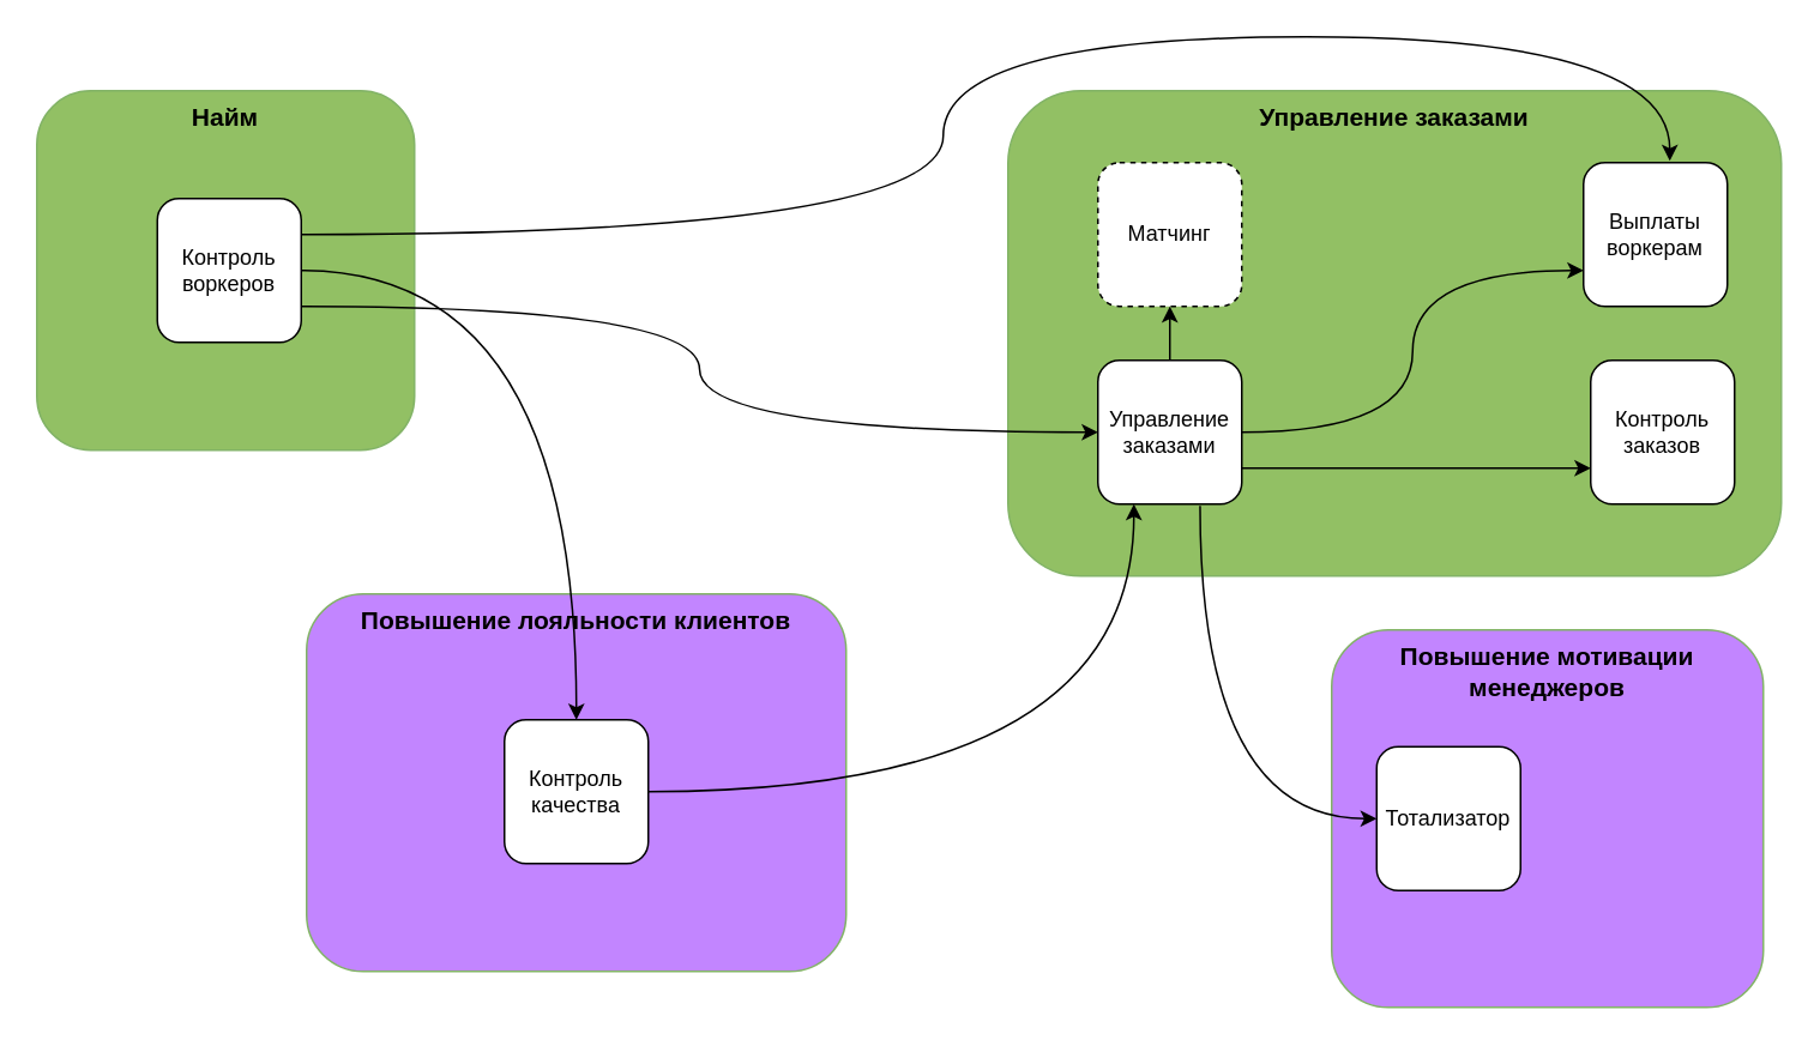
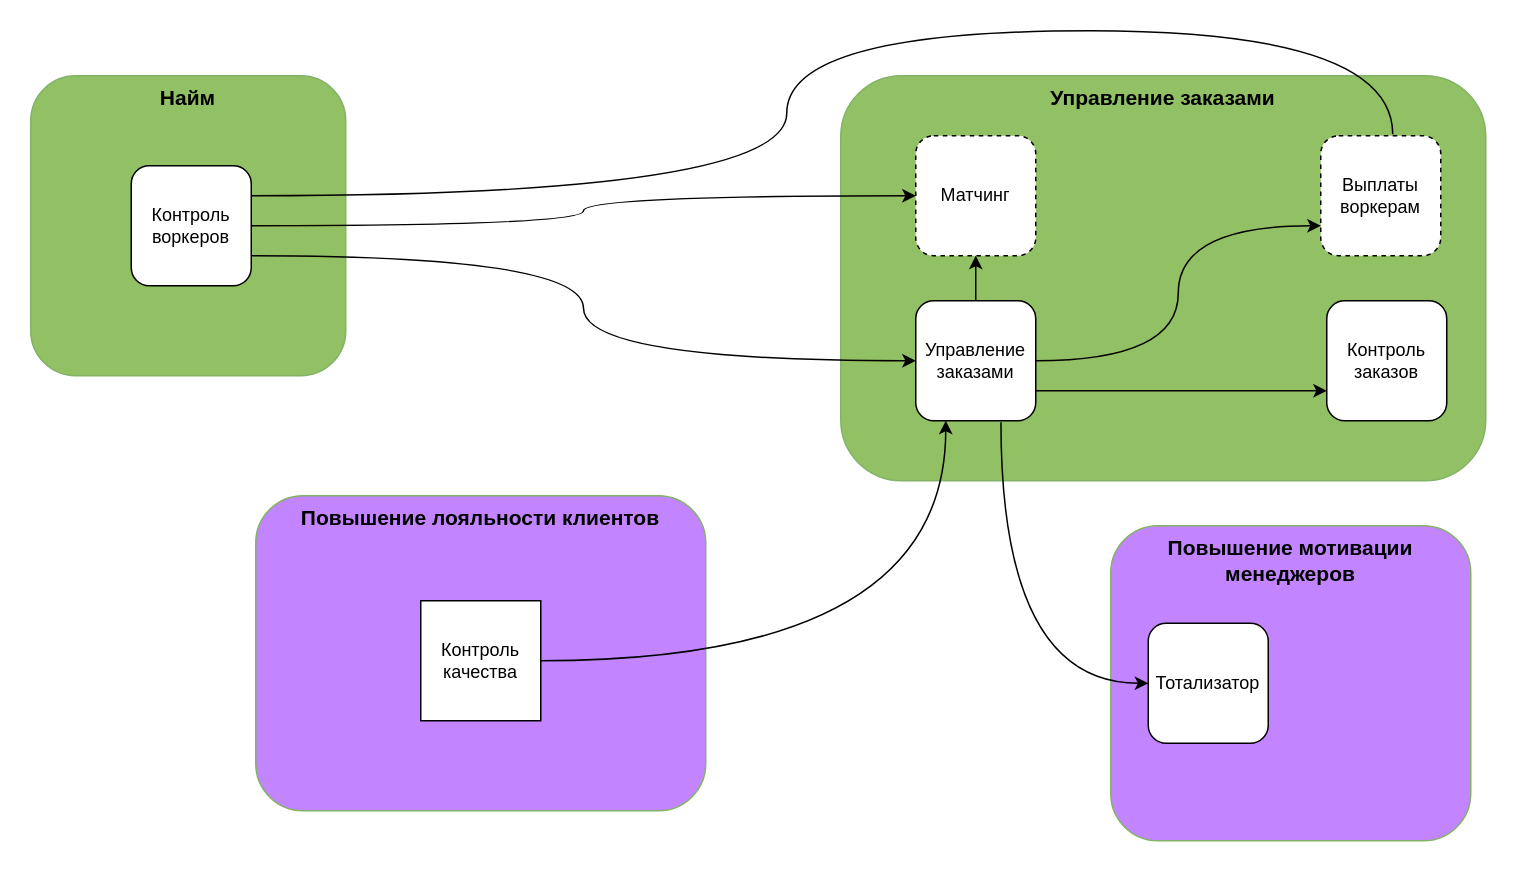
  <mxCell id="0" />
  <mxCell id="1" parent="0" />
  <mxCell id="2" value="&lt;font style=&quot;font-size: 14px;&quot;&gt;Найм&lt;/font&gt;" style="rounded=1;whiteSpace=wrap;html=1;fillColor=#92C064;strokeColor=#82b366;horizontal=1;verticalAlign=top;fontSize=14;fontStyle=1" vertex="1" parent="1"><mxGeometry x="20" y="50" width="210" height="200" as="geometry" /></mxCell>
  <mxCell id="3" value="Повышение мотивации менеджеров" style="rounded=1;whiteSpace=wrap;html=1;fillColor=#C285FF;strokeColor=#82b366;verticalAlign=top;fontStyle=1;fontSize=14;" vertex="1" parent="1"><mxGeometry x="740" y="350" width="240" height="210" as="geometry" /></mxCell>
  <mxCell id="4" value="Повышение лояльности клиентов" style="rounded=1;whiteSpace=wrap;html=1;fillColor=#C285FF;strokeColor=#82b366;verticalAlign=top;fontSize=14;fontStyle=1" vertex="1" parent="1"><mxGeometry x="170" y="330" width="300" height="210" as="geometry" /></mxCell>
  <mxCell id="5" value="&lt;font style=&quot;font-size: 14px;&quot;&gt;&lt;b&gt;Управление заказами&lt;/b&gt;&lt;/font&gt;" style="rounded=1;whiteSpace=wrap;html=1;fillColor=#92C064;strokeColor=#82b366;verticalAlign=top;" vertex="1" parent="1"><mxGeometry x="560" y="50" width="430" height="270" as="geometry" /></mxCell>
  <mxCell id="6" style="edgeStyle=orthogonalEdgeStyle;rounded=0;orthogonalLoop=1;jettySize=auto;html=1;entryX=0;entryY=0.5;entryDx=0;entryDy=0;curved=1;exitX=1;exitY=0.75;exitDx=0;exitDy=0;" edge="1" parent="1" source="8" target="16"><mxGeometry relative="1" as="geometry" /></mxCell>
- <mxCell id="7" style="edgeStyle=orthogonalEdgeStyle;rounded=0;orthogonalLoop=1;jettySize=auto;html=1;curved=1;" edge="1" parent="1" source="8" target="20"><mxGeometry relative="1" as="geometry" /></mxCell>
+ <mxCell id="7" style="edgeStyle=orthogonalEdgeStyle;rounded=0;orthogonalLoop=1;jettySize=auto;html=1;entryX=0;entryY=0.5;entryDx=0;entryDy=0;curved=1;" edge="1" parent="1" source="8" target="11"><mxGeometry relative="1" as="geometry" /></mxCell>
  <mxCell id="8" value="Контроль воркеров" style="rounded=1;whiteSpace=wrap;html=1;" vertex="1" parent="1"><mxGeometry x="87" y="110" width="80" height="80" as="geometry" /></mxCell>
  <mxCell id="9" value="Контроль заказов" style="rounded=1;whiteSpace=wrap;html=1;" vertex="1" parent="1"><mxGeometry x="884" y="200" width="80" height="80" as="geometry" /></mxCell>
- <mxCell id="10" value="Выплаты воркерам" style="rounded=1;whiteSpace=wrap;html=1;" vertex="1" parent="1"><mxGeometry x="880" y="90" width="80" height="80" as="geometry" /></mxCell>
+ <mxCell id="10" value="Выплаты воркерам" style="rounded=1;whiteSpace=wrap;html=1;dashed=1;" vertex="1" parent="1"><mxGeometry x="880" y="90" width="80" height="80" as="geometry" /></mxCell>
  <mxCell id="11" value="Матчинг" style="rounded=1;whiteSpace=wrap;html=1;dashed=1;" vertex="1" parent="1"><mxGeometry x="610" y="90" width="80" height="80" as="geometry" /></mxCell>
  <mxCell id="12" style="edgeStyle=orthogonalEdgeStyle;rounded=0;orthogonalLoop=1;jettySize=auto;html=1;entryX=0.5;entryY=1;entryDx=0;entryDy=0;curved=1;" edge="1" parent="1" source="16" target="11"><mxGeometry relative="1" as="geometry" /></mxCell>
  <mxCell id="13" style="edgeStyle=orthogonalEdgeStyle;rounded=0;orthogonalLoop=1;jettySize=auto;html=1;entryX=0;entryY=0.75;entryDx=0;entryDy=0;exitX=1;exitY=0.75;exitDx=0;exitDy=0;curved=1;" edge="1" parent="1" source="16" target="9"><mxGeometry relative="1" as="geometry" /></mxCell>
  <mxCell id="14" style="edgeStyle=orthogonalEdgeStyle;rounded=0;orthogonalLoop=1;jettySize=auto;html=1;entryX=0;entryY=0.75;entryDx=0;entryDy=0;curved=1;" edge="1" parent="1" source="16" target="10"><mxGeometry relative="1" as="geometry" /></mxCell>
  <mxCell id="15" style="edgeStyle=orthogonalEdgeStyle;rounded=0;orthogonalLoop=1;jettySize=auto;html=1;entryX=0;entryY=0.5;entryDx=0;entryDy=0;curved=1;exitX=0.71;exitY=1.013;exitDx=0;exitDy=0;exitPerimeter=0;" edge="1" parent="1" source="16" target="18"><mxGeometry relative="1" as="geometry" /></mxCell>
  <mxCell id="16" value="Управление заказами" style="rounded=1;whiteSpace=wrap;html=1;" vertex="1" parent="1"><mxGeometry x="610" y="200" width="80" height="80" as="geometry" /></mxCell>
- <mxCell id="17" style="edgeStyle=orthogonalEdgeStyle;rounded=0;orthogonalLoop=1;jettySize=auto;html=1;exitX=1;exitY=0.25;exitDx=0;exitDy=0;entryX=0.6;entryY=-0.012;entryDx=0;entryDy=0;entryPerimeter=0;curved=1;" edge="1" parent="1" source="8" target="10"><mxGeometry relative="1" as="geometry"><Array as="points"><mxPoint x="524" y="130" /><mxPoint x="524" y="20" /><mxPoint x="928" y="20" /></Array></mxGeometry></mxCell>
+ <mxCell id="17" style="edgeStyle=orthogonalEdgeStyle;rounded=0;orthogonalLoop=1;jettySize=auto;html=1;exitX=1;exitY=0.25;exitDx=0;exitDy=0;entryX=0.6;entryY=-0.012;entryDx=0;entryDy=0;entryPerimeter=0;curved=1;endArrow=none;" edge="1" parent="1" source="8" target="10"><mxGeometry relative="1" as="geometry"><Array as="points"><mxPoint x="524" y="130" /><mxPoint x="524" y="20" /><mxPoint x="928" y="20" /></Array></mxGeometry></mxCell>
  <mxCell id="18" value="Тотализатор" style="rounded=1;whiteSpace=wrap;html=1;" vertex="1" parent="1"><mxGeometry x="765" y="415" width="80" height="80" as="geometry" /></mxCell>
  <mxCell id="19" style="edgeStyle=orthogonalEdgeStyle;rounded=0;orthogonalLoop=1;jettySize=auto;html=1;entryX=0.25;entryY=1;entryDx=0;entryDy=0;curved=1;" edge="1" parent="1" source="20" target="16"><mxGeometry relative="1" as="geometry" /></mxCell>
- <mxCell id="20" value="Контроль качества" style="rounded=1;whiteSpace=wrap;html=1;" vertex="1" parent="1"><mxGeometry x="280" y="400" width="80" height="80" as="geometry" /></mxCell>
+ <mxCell id="20" value="Контроль качества" style="whiteSpace=wrap;html=1;rounded=0;" vertex="1" parent="1"><mxGeometry x="280" y="400" width="80" height="80" as="geometry" /></mxCell>
